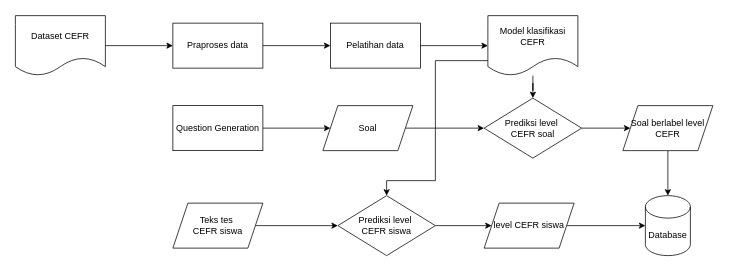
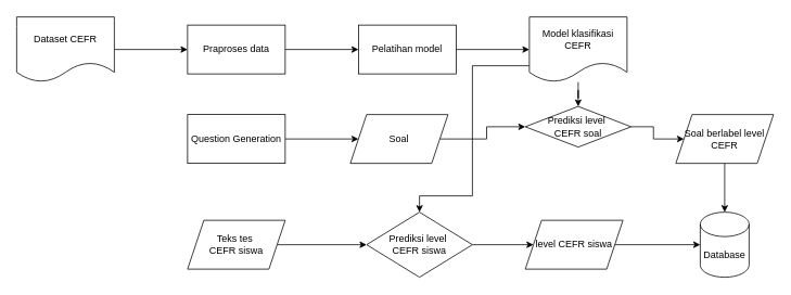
  <mxCell id="0" />
  <mxCell id="1" parent="0" />
  <mxCell id="2" style="edgeStyle=orthogonalEdgeStyle;rounded=0;orthogonalLoop=1;jettySize=auto;html=1;exitX=1;exitY=0.5;exitDx=0;exitDy=0;" edge="1" parent="1" source="3" target="5"><mxGeometry relative="1" as="geometry" /></mxCell>
  <mxCell id="3" value="Praproses data" style="rounded=0;whiteSpace=wrap;html=1;" vertex="1" parent="1"><mxGeometry x="230" y="30" width="120" height="60" as="geometry" /></mxCell>
  <mxCell id="4" style="edgeStyle=orthogonalEdgeStyle;rounded=0;orthogonalLoop=1;jettySize=auto;html=1;exitX=1;exitY=0.5;exitDx=0;exitDy=0;" edge="1" parent="1" source="5" target="9"><mxGeometry relative="1" as="geometry" /></mxCell>
- <mxCell id="5" value="Pelatihan data" style="rounded=0;whiteSpace=wrap;html=1;" vertex="1" parent="1"><mxGeometry x="440" y="30" width="120" height="60" as="geometry" /></mxCell>
+ <mxCell id="5" value="Pelatihan model" style="rounded=0;whiteSpace=wrap;html=1;" vertex="1" parent="1"><mxGeometry x="440" y="30" width="120" height="60" as="geometry" /></mxCell>
  <mxCell id="6" style="edgeStyle=orthogonalEdgeStyle;rounded=0;orthogonalLoop=1;jettySize=auto;html=1;" edge="1" parent="1" source="12" target="3"><mxGeometry relative="1" as="geometry"><mxPoint x="130" y="60" as="sourcePoint" /></mxGeometry></mxCell>
  <mxCell id="7" style="edgeStyle=orthogonalEdgeStyle;rounded=0;orthogonalLoop=1;jettySize=auto;html=1;" edge="1" parent="1" source="9" target="17"><mxGeometry relative="1" as="geometry" /></mxCell>
  <mxCell id="8" style="edgeStyle=orthogonalEdgeStyle;rounded=0;orthogonalLoop=1;jettySize=auto;html=1;exitX=0;exitY=0.75;exitDx=0;exitDy=0;entryX=0.5;entryY=0;entryDx=0;entryDy=0;" edge="1" parent="1" source="9" target="21"><mxGeometry relative="1" as="geometry"><Array as="points"><mxPoint x="580" y="80" /><mxPoint x="580" y="240" /><mxPoint x="515" y="240" /></Array></mxGeometry></mxCell>
  <mxCell id="9" value="Model klasifikasi CEFR" style="shape=document;whiteSpace=wrap;html=1;boundedLbl=1;" vertex="1" parent="1"><mxGeometry x="650" y="20" width="120" height="80" as="geometry" /></mxCell>
  <mxCell id="10" style="edgeStyle=orthogonalEdgeStyle;rounded=0;orthogonalLoop=1;jettySize=auto;html=1;exitX=1;exitY=0.5;exitDx=0;exitDy=0;" edge="1" parent="1" source="11" target="14"><mxGeometry relative="1" as="geometry" /></mxCell>
  <mxCell id="11" value="Question Generation" style="rounded=0;whiteSpace=wrap;html=1;" vertex="1" parent="1"><mxGeometry x="230" y="140" width="120" height="60" as="geometry" /></mxCell>
  <mxCell id="12" value="Dataset CEFR" style="shape=document;whiteSpace=wrap;html=1;boundedLbl=1;" vertex="1" parent="1"><mxGeometry x="20" y="20" width="120" height="80" as="geometry" /></mxCell>
  <mxCell id="13" style="edgeStyle=orthogonalEdgeStyle;rounded=0;orthogonalLoop=1;jettySize=auto;html=1;exitX=1;exitY=0.5;exitDx=0;exitDy=0;" edge="1" parent="1" source="14" target="17"><mxGeometry relative="1" as="geometry" /></mxCell>
  <mxCell id="14" value="Soal" style="shape=parallelogram;perimeter=parallelogramPerimeter;whiteSpace=wrap;html=1;fixedSize=1;" vertex="1" parent="1"><mxGeometry x="430" y="140" width="120" height="60" as="geometry" /></mxCell>
  <mxCell id="15" value="Database" style="shape=cylinder3;whiteSpace=wrap;html=1;boundedLbl=1;backgroundOutline=1;size=15;" vertex="1" parent="1"><mxGeometry x="860" y="260" width="60" height="80" as="geometry" /></mxCell>
  <mxCell id="16" style="edgeStyle=orthogonalEdgeStyle;rounded=0;orthogonalLoop=1;jettySize=auto;html=1;exitX=1;exitY=0.5;exitDx=0;exitDy=0;" edge="1" parent="1" source="17" target="19"><mxGeometry relative="1" as="geometry" /></mxCell>
- <mxCell id="17" value="Prediksi level&amp;nbsp;&lt;div&gt;CEFR soal&lt;/div&gt;" style="rhombus;whiteSpace=wrap;html=1;" vertex="1" parent="1"><mxGeometry x="645" y="130" width="130" height="80" as="geometry" /></mxCell>
+ <mxCell id="17" value="Prediksi level&amp;nbsp;&lt;div&gt;CEFR soal&lt;/div&gt;" style="rhombus;whiteSpace=wrap;html=1;" vertex="1" parent="1"><mxGeometry x="645" y="130" width="130" height="50" as="geometry" /></mxCell>
  <mxCell id="18" style="edgeStyle=orthogonalEdgeStyle;rounded=0;orthogonalLoop=1;jettySize=auto;html=1;exitX=0.5;exitY=1;exitDx=0;exitDy=0;" edge="1" parent="1" source="19" target="15"><mxGeometry relative="1" as="geometry" /></mxCell>
  <mxCell id="19" value="Soal berlabel level CEFR" style="shape=parallelogram;perimeter=parallelogramPerimeter;whiteSpace=wrap;html=1;fixedSize=1;" vertex="1" parent="1"><mxGeometry x="830" y="140" width="120" height="60" as="geometry" /></mxCell>
  <mxCell id="20" style="edgeStyle=orthogonalEdgeStyle;rounded=0;orthogonalLoop=1;jettySize=auto;html=1;exitX=1;exitY=0.5;exitDx=0;exitDy=0;entryX=0;entryY=0.5;entryDx=0;entryDy=0;" edge="1" parent="1" source="21" target="25"><mxGeometry relative="1" as="geometry" /></mxCell>
  <mxCell id="21" value="Prediksi level&amp;nbsp;&lt;div&gt;CEFR siswa&lt;/div&gt;" style="rhombus;whiteSpace=wrap;html=1;" vertex="1" parent="1"><mxGeometry x="450" y="260" width="130" height="80" as="geometry" /></mxCell>
  <mxCell id="22" style="edgeStyle=orthogonalEdgeStyle;rounded=0;orthogonalLoop=1;jettySize=auto;html=1;exitX=1;exitY=0.5;exitDx=0;exitDy=0;" edge="1" parent="1" source="23" target="21"><mxGeometry relative="1" as="geometry" /></mxCell>
  <mxCell id="23" value="Teks tes&amp;nbsp;&lt;div&gt;CEFR siswa&lt;/div&gt;" style="shape=parallelogram;perimeter=parallelogramPerimeter;whiteSpace=wrap;html=1;fixedSize=1;" vertex="1" parent="1"><mxGeometry x="230" y="270" width="120" height="60" as="geometry" /></mxCell>
  <mxCell id="24" style="edgeStyle=orthogonalEdgeStyle;rounded=0;orthogonalLoop=1;jettySize=auto;html=1;exitX=1;exitY=0.5;exitDx=0;exitDy=0;" edge="1" parent="1" source="25" target="15"><mxGeometry relative="1" as="geometry" /></mxCell>
  <mxCell id="25" value="level CEFR siswa" style="shape=parallelogram;perimeter=parallelogramPerimeter;whiteSpace=wrap;html=1;fixedSize=1;" vertex="1" parent="1"><mxGeometry x="645" y="270" width="120" height="60" as="geometry" /></mxCell>
